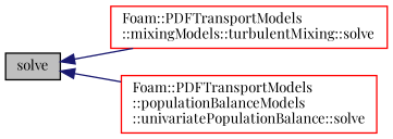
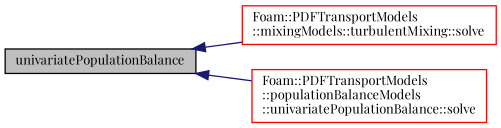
  digraph {
    rankdir=LR
    fontname="Playfair Display"
    node [color=red fontname="Playfair Display" fontsize=10 shape=record]
    edge [color=midnightblue dir=back fontname="Playfair Display" fontsize=10 labelfontname=Helvetica labelfontsize=10 style=solid]
-   n1 [color=black fillcolor=grey75 fontcolor=black height=0.2 label=solve style=filled width=0.4]
+   n1 [color=black fillcolor=grey75 fontcolor=black height=0.2 label=univariatePopulationBalance style=filled width=0.4]
    n2 [height=0.2 label="Foam::PDFTransportModels\l::mixingModels::turbulentMixing::solve" width=0.4]
    n3 [height=0.2 label="Foam::PDFTransportModels\l::populationBalanceModels\l::univariatePopulationBalance::solve" width=0.4]
    n1 -> n2
    n1 -> n3
  }
